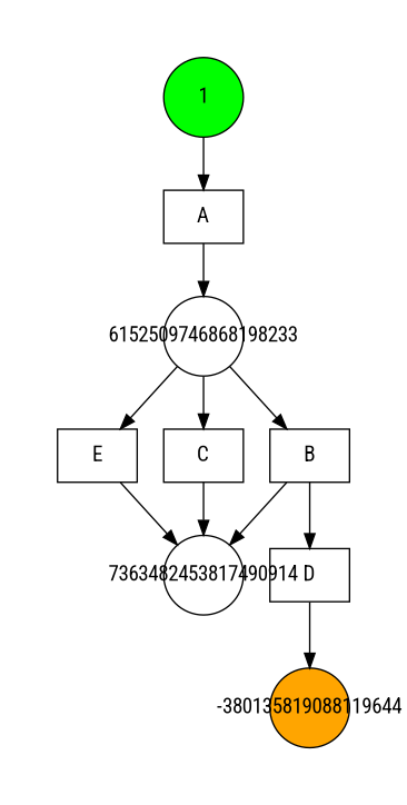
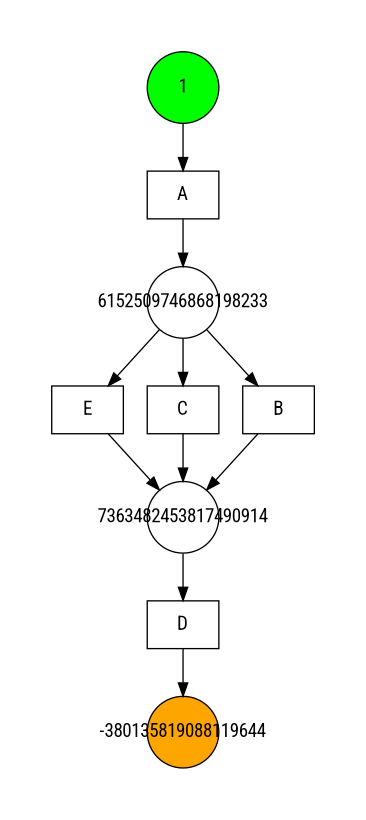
  digraph {
    fontname="Roboto Condensed"
    fontsize=11
    node [fontname="Roboto Condensed" shape=box]
    edge [fontname="Roboto Condensed"]
    n1 [label=E]
    n2 [fixedsize=true label=7363482453817490914 shape=circle width=0.75]
    n3 [label=D]
    n4 [label=A]
    6152509746868198233 [fixedsize=true shape=circle width=0.75]
    n6 [label=C]
    n7 [label=B]
    n8 [fillcolor=orange fixedsize=true label=-380135819088119644 shape=circle style=filled width=0.75]
    n9 [fillcolor=green fixedsize=true label=1 shape=circle style=filled width=0.75]
    n1 -> n2
-   n7 -> n3
+   n2 -> n3
    n3 -> n8
    n4 -> 6152509746868198233
    6152509746868198233 -> n1
    6152509746868198233 -> n6
    6152509746868198233 -> n7
    n6 -> n2
    n7 -> n2
    n9 -> n4
  }
